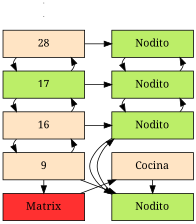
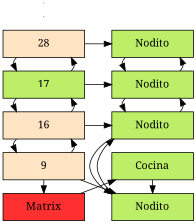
  digraph {
    fontname="Noto Serif"
    rankdir=LR
    node [fillcolor=darkolivegreen2 fontname="Noto Serif" shape=box style=filled]
    edge [fontname="Noto Serif"]
    n1 [fillcolor=firebrick1 group=1 label=Matrix width=1.5]
    n2 [fillcolor=bisque1 group=2 label=9 width=1.5]
    n3 [fillcolor=bisque1 group=3 label=16 width=1.5]
    n4 [group=4 label=17 width=1.5]
    n5 [fillcolor=bisque1 group=5 label=28 width=1.5]
-   n6 [fillcolor=bisque1 group=1 label=Cocina width=1.5]
+   n6 [group=1 label=Cocina width=1.5]
    n7 [group=2 label=Nodito width=1.5]
    n8 [group=3 label=Nodito width=1.5]
    n9 [group=4 label=Nodito width=1.5]
    n10 [group=5 label=Nodito width=1.5]
    e0 [shape=point width=0 fillcolor="" style=""]
    e1 [shape=point width=0 fillcolor="" style=""]
    subgraph sub_1 {
      rank=same
      n1
      n2
      n3
      n4
      n5
    }
    subgraph sub_2 {
      rank=same
      n6
      n7
      n8
      n9
      n10
    }
    n1 -> n6
    n2 -> n1
    n2 -> n3
    n2 -> n7
    n3 -> n2
    n3 -> n4
    n3 -> n8
    n4 -> n3
    n4 -> n5
    n4 -> n9
    n5 -> n4
    n5 -> n10
    n6 -> n7
    n7 -> n8
    n8 -> n7
    n8 -> n9
    n9 -> n8
    n9 -> n10
    n10 -> n9
  }
